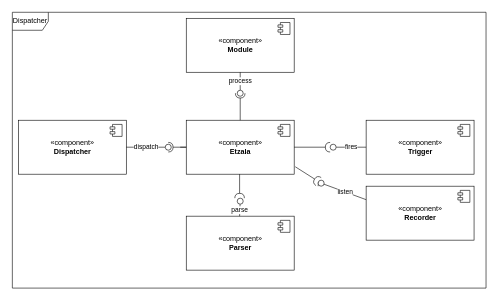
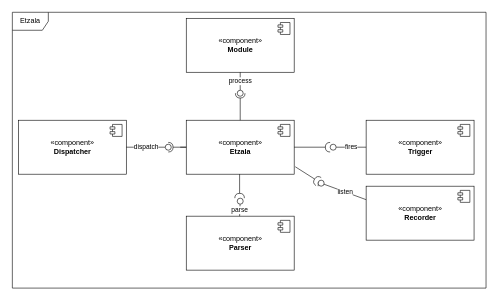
  <mxCell id="0" />
  <mxCell id="1" parent="0" />
  <mxCell id="2" value="«component»&lt;br&gt;&lt;b&gt;Trigger&lt;/b&gt;" style="html=1;dropTarget=0;" vertex="1" parent="1"><mxGeometry x="610" y="200" width="180" height="90" as="geometry" /></mxCell>
  <mxCell id="3" value="" style="shape=module;jettyWidth=8;jettyHeight=4;" vertex="1" parent="2"><mxGeometry x="1" width="20" height="20" relative="1" as="geometry"><mxPoint x="-27" y="7" as="offset" /></mxGeometry></mxCell>
  <mxCell id="4" value="«component»&lt;br&gt;&lt;b&gt;Etzala&lt;/b&gt;" style="html=1;dropTarget=0;" vertex="1" parent="1"><mxGeometry x="310" y="200" width="180" height="90" as="geometry" /></mxCell>
  <mxCell id="5" value="" style="shape=module;jettyWidth=8;jettyHeight=4;" vertex="1" parent="4"><mxGeometry x="1" width="20" height="20" relative="1" as="geometry"><mxPoint x="-27" y="7" as="offset" /></mxGeometry></mxCell>
  <mxCell id="6" value="fires" style="rounded=0;orthogonalLoop=1;jettySize=auto;html=1;endArrow=none;endFill=0;sketch=0;sourcePerimeterSpacing=0;targetPerimeterSpacing=0;exitX=0;exitY=0.5;exitDx=0;exitDy=0;" edge="1" target="8" parent="1" source="2"><mxGeometry relative="1" as="geometry"><mxPoint x="420" y="375" as="sourcePoint" /></mxGeometry></mxCell>
  <mxCell id="7" value="" style="rounded=0;orthogonalLoop=1;jettySize=auto;html=1;endArrow=halfCircle;endFill=0;endSize=6;strokeWidth=1;sketch=0;exitX=1;exitY=0.5;exitDx=0;exitDy=0;" edge="1" parent="1" source="4"><mxGeometry relative="1" as="geometry"><mxPoint x="460" y="375" as="sourcePoint" /><mxPoint x="550" y="245" as="targetPoint" /><Array as="points"><mxPoint x="550" y="245" /></Array></mxGeometry></mxCell>
  <mxCell id="8" value="" style="ellipse;whiteSpace=wrap;html=1;align=center;aspect=fixed;resizable=0;points=[];outlineConnect=0;sketch=0;" vertex="1" parent="1"><mxGeometry x="550" y="240" width="10" height="10" as="geometry" /></mxCell>
  <mxCell id="9" value="«component»&lt;br&gt;&lt;b&gt;Recorder&lt;/b&gt;" style="html=1;dropTarget=0;" vertex="1" parent="1"><mxGeometry x="610" y="310" width="180" height="90" as="geometry" /></mxCell>
  <mxCell id="10" value="" style="shape=module;jettyWidth=8;jettyHeight=4;" vertex="1" parent="9"><mxGeometry x="1" width="20" height="20" relative="1" as="geometry"><mxPoint x="-27" y="7" as="offset" /></mxGeometry></mxCell>
  <mxCell id="11" value="«component»&lt;br&gt;&lt;b&gt;Parser&lt;/b&gt;" style="html=1;dropTarget=0;" vertex="1" parent="1"><mxGeometry x="310" y="360" width="180" height="90" as="geometry" /></mxCell>
  <mxCell id="12" value="" style="shape=module;jettyWidth=8;jettyHeight=4;" vertex="1" parent="11"><mxGeometry x="1" width="20" height="20" relative="1" as="geometry"><mxPoint x="-27" y="7" as="offset" /></mxGeometry></mxCell>
  <mxCell id="13" value="" style="rounded=0;orthogonalLoop=1;jettySize=auto;html=1;endArrow=none;endFill=0;sketch=0;targetPerimeterSpacing=0;exitX=0;exitY=0.25;exitDx=0;exitDy=0;startArrow=none;" edge="1" parent="1" source="15"><mxGeometry relative="1" as="geometry"><mxPoint x="490" y="325" as="sourcePoint" /><mxPoint x="530" y="310" as="targetPoint" /></mxGeometry></mxCell>
  <mxCell id="14" value="" style="rounded=0;orthogonalLoop=1;jettySize=auto;html=1;endArrow=halfCircle;endFill=0;endSize=6;strokeWidth=1;sketch=0;exitX=1.01;exitY=0.862;exitDx=0;exitDy=0;exitPerimeter=0;" edge="1" target="15" parent="1" source="4"><mxGeometry relative="1" as="geometry"><mxPoint x="530" y="325" as="sourcePoint" /><mxPoint x="530" y="310" as="targetPoint" /></mxGeometry></mxCell>
  <mxCell id="15" value="" style="ellipse;whiteSpace=wrap;html=1;align=center;aspect=fixed;resizable=0;points=[];outlineConnect=0;sketch=0;" vertex="1" parent="1"><mxGeometry x="530" y="300" width="10" height="10" as="geometry" /></mxCell>
  <mxCell id="16" value="listen" style="rounded=0;orthogonalLoop=1;jettySize=auto;html=1;endArrow=none;endFill=0;sketch=0;sourcePerimeterSpacing=0;exitX=0;exitY=0.25;exitDx=0;exitDy=0;" edge="1" parent="1" source="9" target="15"><mxGeometry relative="1" as="geometry"><mxPoint x="610" y="332.5" as="sourcePoint" /><mxPoint x="530" y="310" as="targetPoint" /></mxGeometry></mxCell>
  <mxCell id="17" value="parse" style="rounded=0;orthogonalLoop=1;jettySize=auto;html=1;endArrow=none;endFill=0;sketch=0;sourcePerimeterSpacing=0;targetPerimeterSpacing=0;exitX=0.5;exitY=0;exitDx=0;exitDy=0;" edge="1" target="19" parent="1"><mxGeometry relative="1" as="geometry"><mxPoint x="399" y="360" as="sourcePoint" /></mxGeometry></mxCell>
  <mxCell id="18" value="" style="rounded=0;orthogonalLoop=1;jettySize=auto;html=1;endArrow=halfCircle;endFill=0;endSize=6;strokeWidth=1;sketch=0;exitX=0.5;exitY=1;exitDx=0;exitDy=0;" edge="1" parent="1"><mxGeometry relative="1" as="geometry"><mxPoint x="399" y="290" as="sourcePoint" /><mxPoint x="399" y="330" as="targetPoint" /></mxGeometry></mxCell>
  <mxCell id="19" value="" style="ellipse;whiteSpace=wrap;html=1;align=center;aspect=fixed;resizable=0;points=[];outlineConnect=0;sketch=0;" vertex="1" parent="1"><mxGeometry x="395" y="330" width="10" height="10" as="geometry" /></mxCell>
  <mxCell id="20" value="«component»&lt;br&gt;&lt;b&gt;Dispatcher&lt;/b&gt;" style="html=1;dropTarget=0;" vertex="1" parent="1"><mxGeometry x="30" y="200" width="180" height="90" as="geometry" /></mxCell>
  <mxCell id="21" value="" style="shape=module;jettyWidth=8;jettyHeight=4;" vertex="1" parent="20"><mxGeometry x="1" width="20" height="20" relative="1" as="geometry"><mxPoint x="-27" y="7" as="offset" /></mxGeometry></mxCell>
  <mxCell id="22" value="dispatch" style="rounded=0;orthogonalLoop=1;jettySize=auto;html=1;endArrow=none;endFill=0;sketch=0;sourcePerimeterSpacing=0;targetPerimeterSpacing=0;exitX=1;exitY=0.5;exitDx=0;exitDy=0;" edge="1" target="24" parent="1" source="20"><mxGeometry relative="1" as="geometry"><mxPoint x="260" y="245" as="sourcePoint" /></mxGeometry></mxCell>
  <mxCell id="23" value="" style="rounded=0;orthogonalLoop=1;jettySize=auto;html=1;endArrow=halfCircle;endFill=0;entryX=0.5;entryY=0.5;endSize=6;strokeWidth=1;sketch=0;" edge="1" target="24" parent="1"><mxGeometry relative="1" as="geometry"><mxPoint x="300" y="245" as="sourcePoint" /><Array as="points"><mxPoint x="310" y="245" /></Array></mxGeometry></mxCell>
  <mxCell id="24" value="" style="ellipse;whiteSpace=wrap;html=1;align=center;aspect=fixed;resizable=0;points=[];outlineConnect=0;sketch=0;" vertex="1" parent="1"><mxGeometry x="275" y="240" width="10" height="10" as="geometry" /></mxCell>
  <mxCell id="25" value="«component»&lt;br&gt;&lt;b&gt;Module&lt;/b&gt;" style="html=1;dropTarget=0;" vertex="1" parent="1"><mxGeometry x="310" y="30" width="180" height="90" as="geometry" /></mxCell>
  <mxCell id="26" value="" style="shape=module;jettyWidth=8;jettyHeight=4;" vertex="1" parent="25"><mxGeometry x="1" width="20" height="20" relative="1" as="geometry"><mxPoint x="-27" y="7" as="offset" /></mxGeometry></mxCell>
  <mxCell id="27" value="process" style="rounded=0;orthogonalLoop=1;jettySize=auto;html=1;endArrow=none;endFill=0;sketch=0;sourcePerimeterSpacing=0;targetPerimeterSpacing=0;exitX=0.5;exitY=1;exitDx=0;exitDy=0;" edge="1" target="29" parent="1" source="25"><mxGeometry relative="1" as="geometry"><mxPoint x="400" y="155" as="sourcePoint" /></mxGeometry></mxCell>
  <mxCell id="28" value="" style="rounded=0;orthogonalLoop=1;jettySize=auto;html=1;endArrow=halfCircle;endFill=0;endSize=6;strokeWidth=1;sketch=0;exitX=0.5;exitY=0;exitDx=0;exitDy=0;" edge="1" parent="1" source="4"><mxGeometry relative="1" as="geometry"><mxPoint x="440" y="155" as="sourcePoint" /><mxPoint x="400" y="155" as="targetPoint" /></mxGeometry></mxCell>
  <mxCell id="29" value="" style="ellipse;whiteSpace=wrap;html=1;align=center;aspect=fixed;resizable=0;points=[];outlineConnect=0;sketch=0;" vertex="1" parent="1"><mxGeometry x="395" y="150" width="10" height="10" as="geometry" /></mxCell>
- <mxCell id="30" value="Dispatcher" style="shape=umlFrame;whiteSpace=wrap;html=1;" vertex="1" parent="1"><mxGeometry x="20" width="790" height="460" as="geometry" y="20" /></mxCell>
+ <mxCell id="30" value="Etzala" style="shape=umlFrame;whiteSpace=wrap;html=1;" vertex="1" parent="1"><mxGeometry x="20" width="790" height="460" as="geometry" y="20" /></mxCell>
